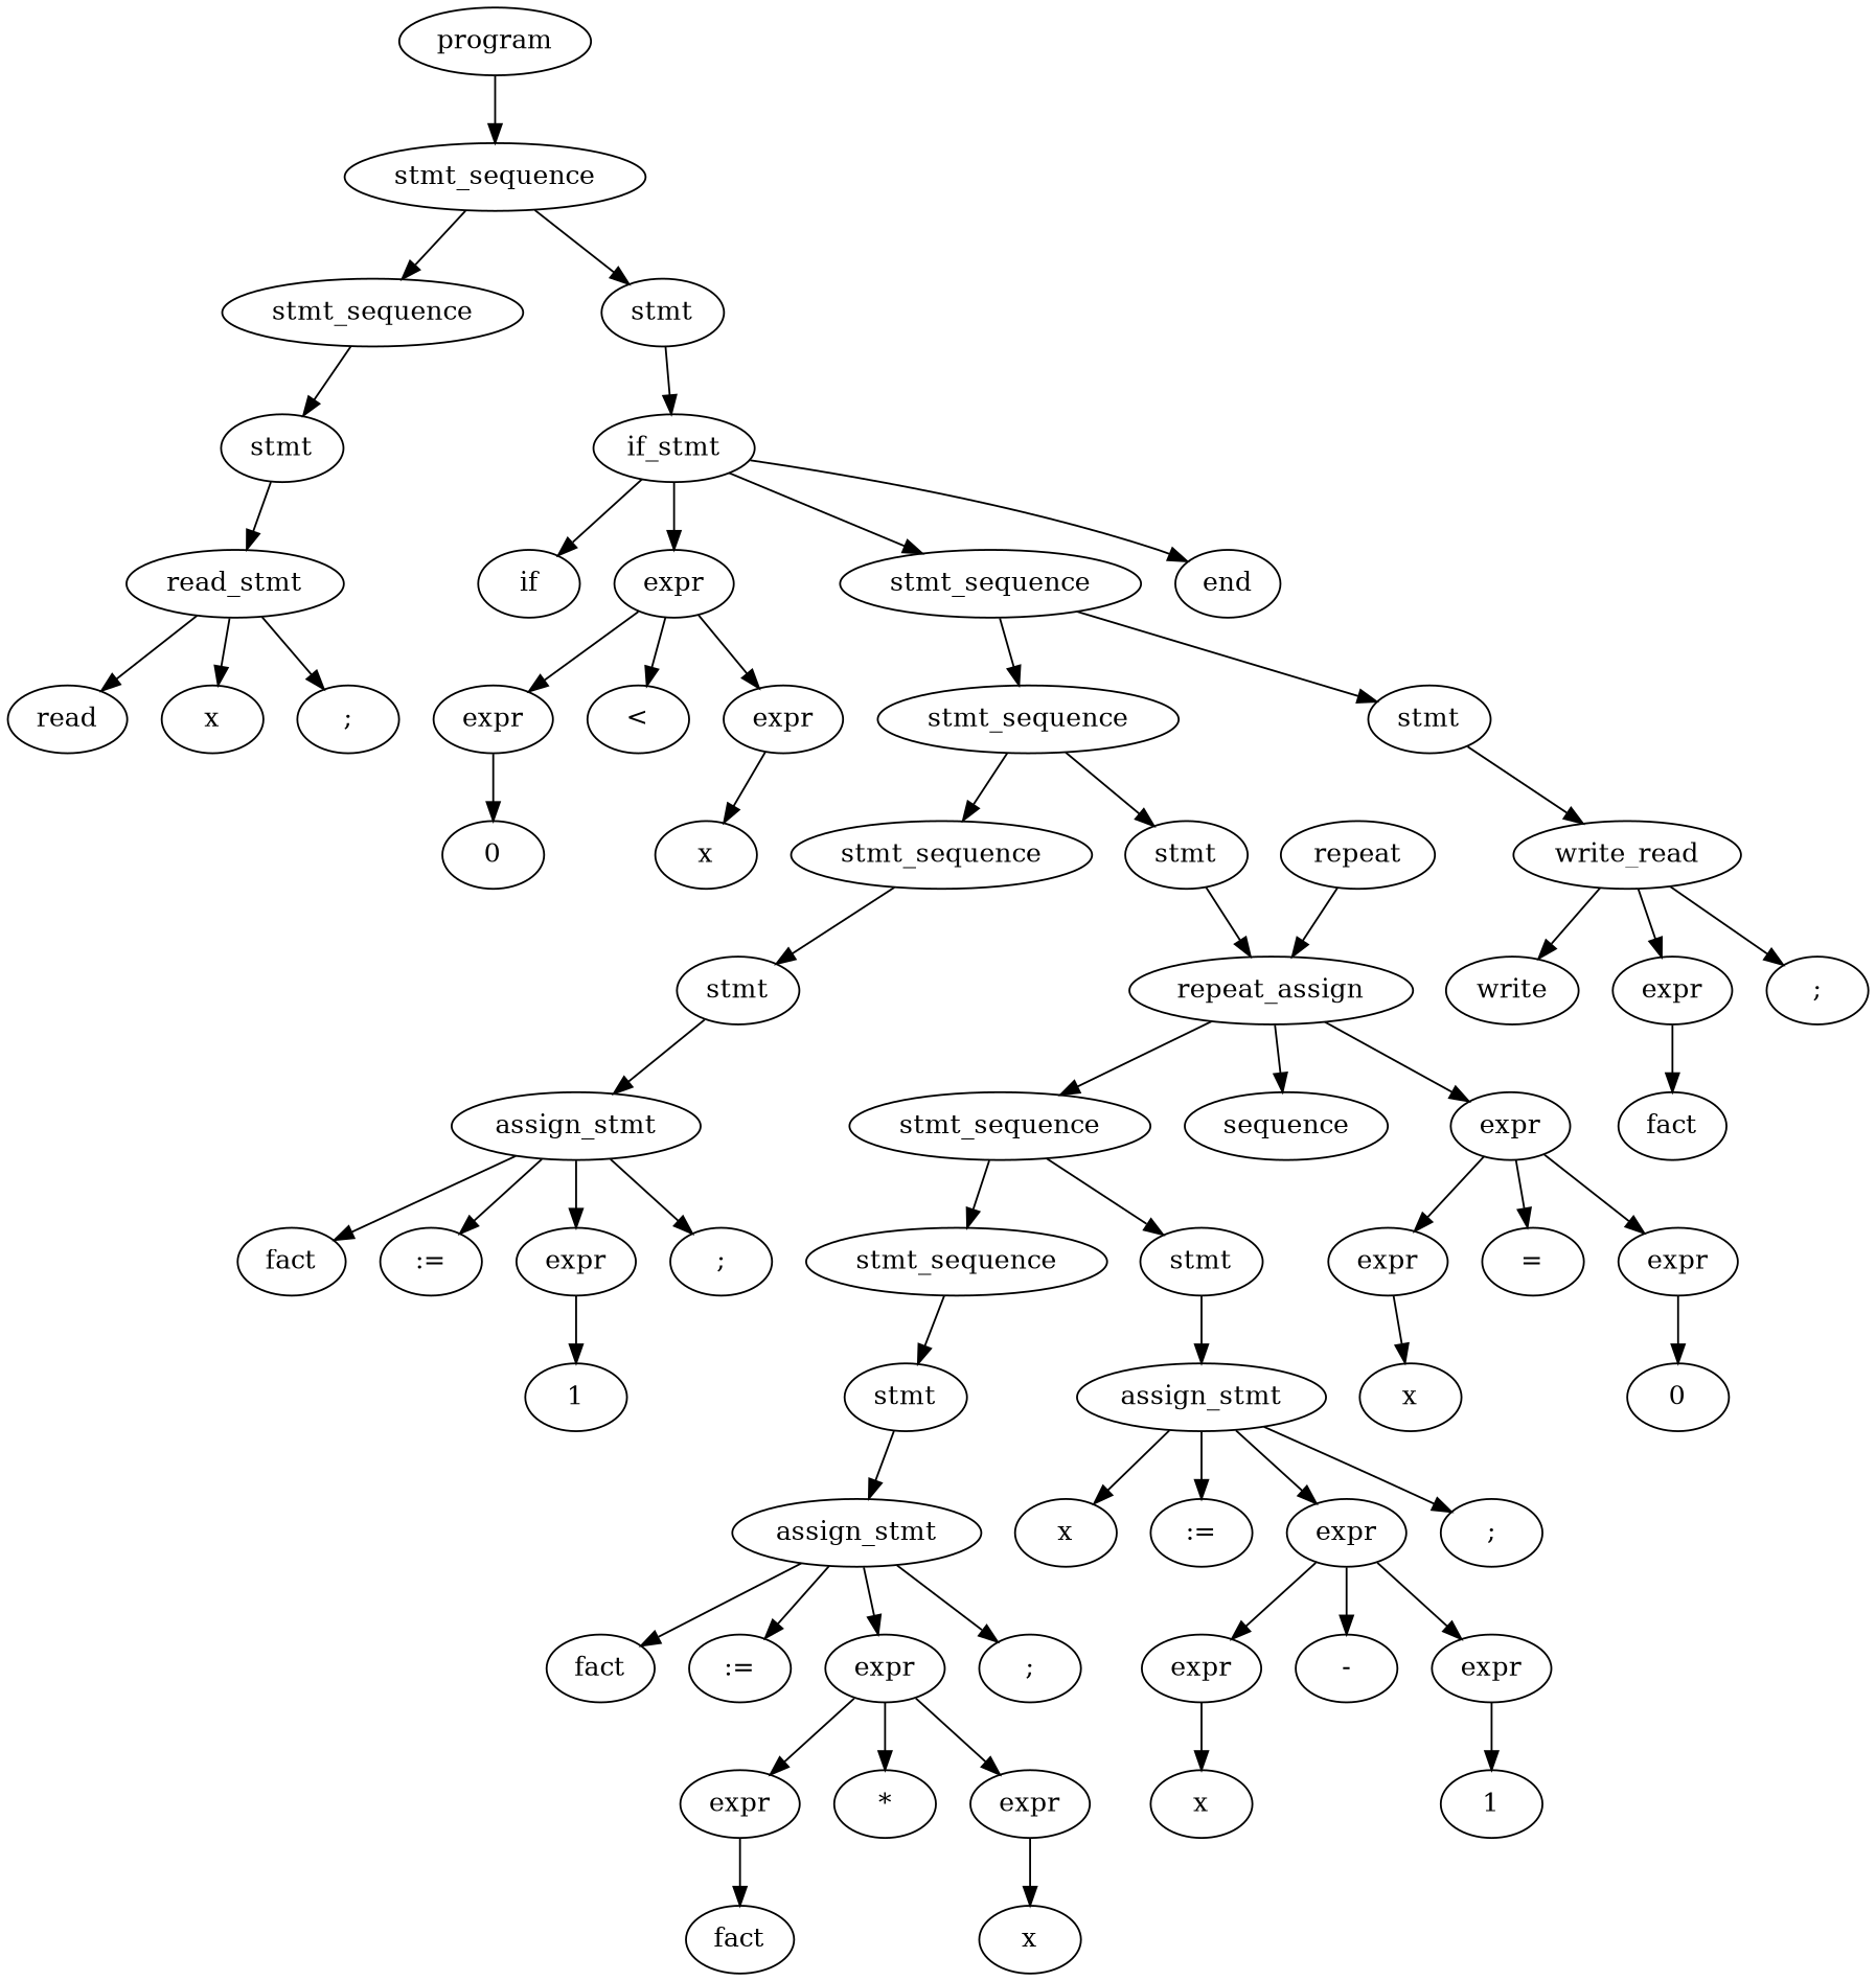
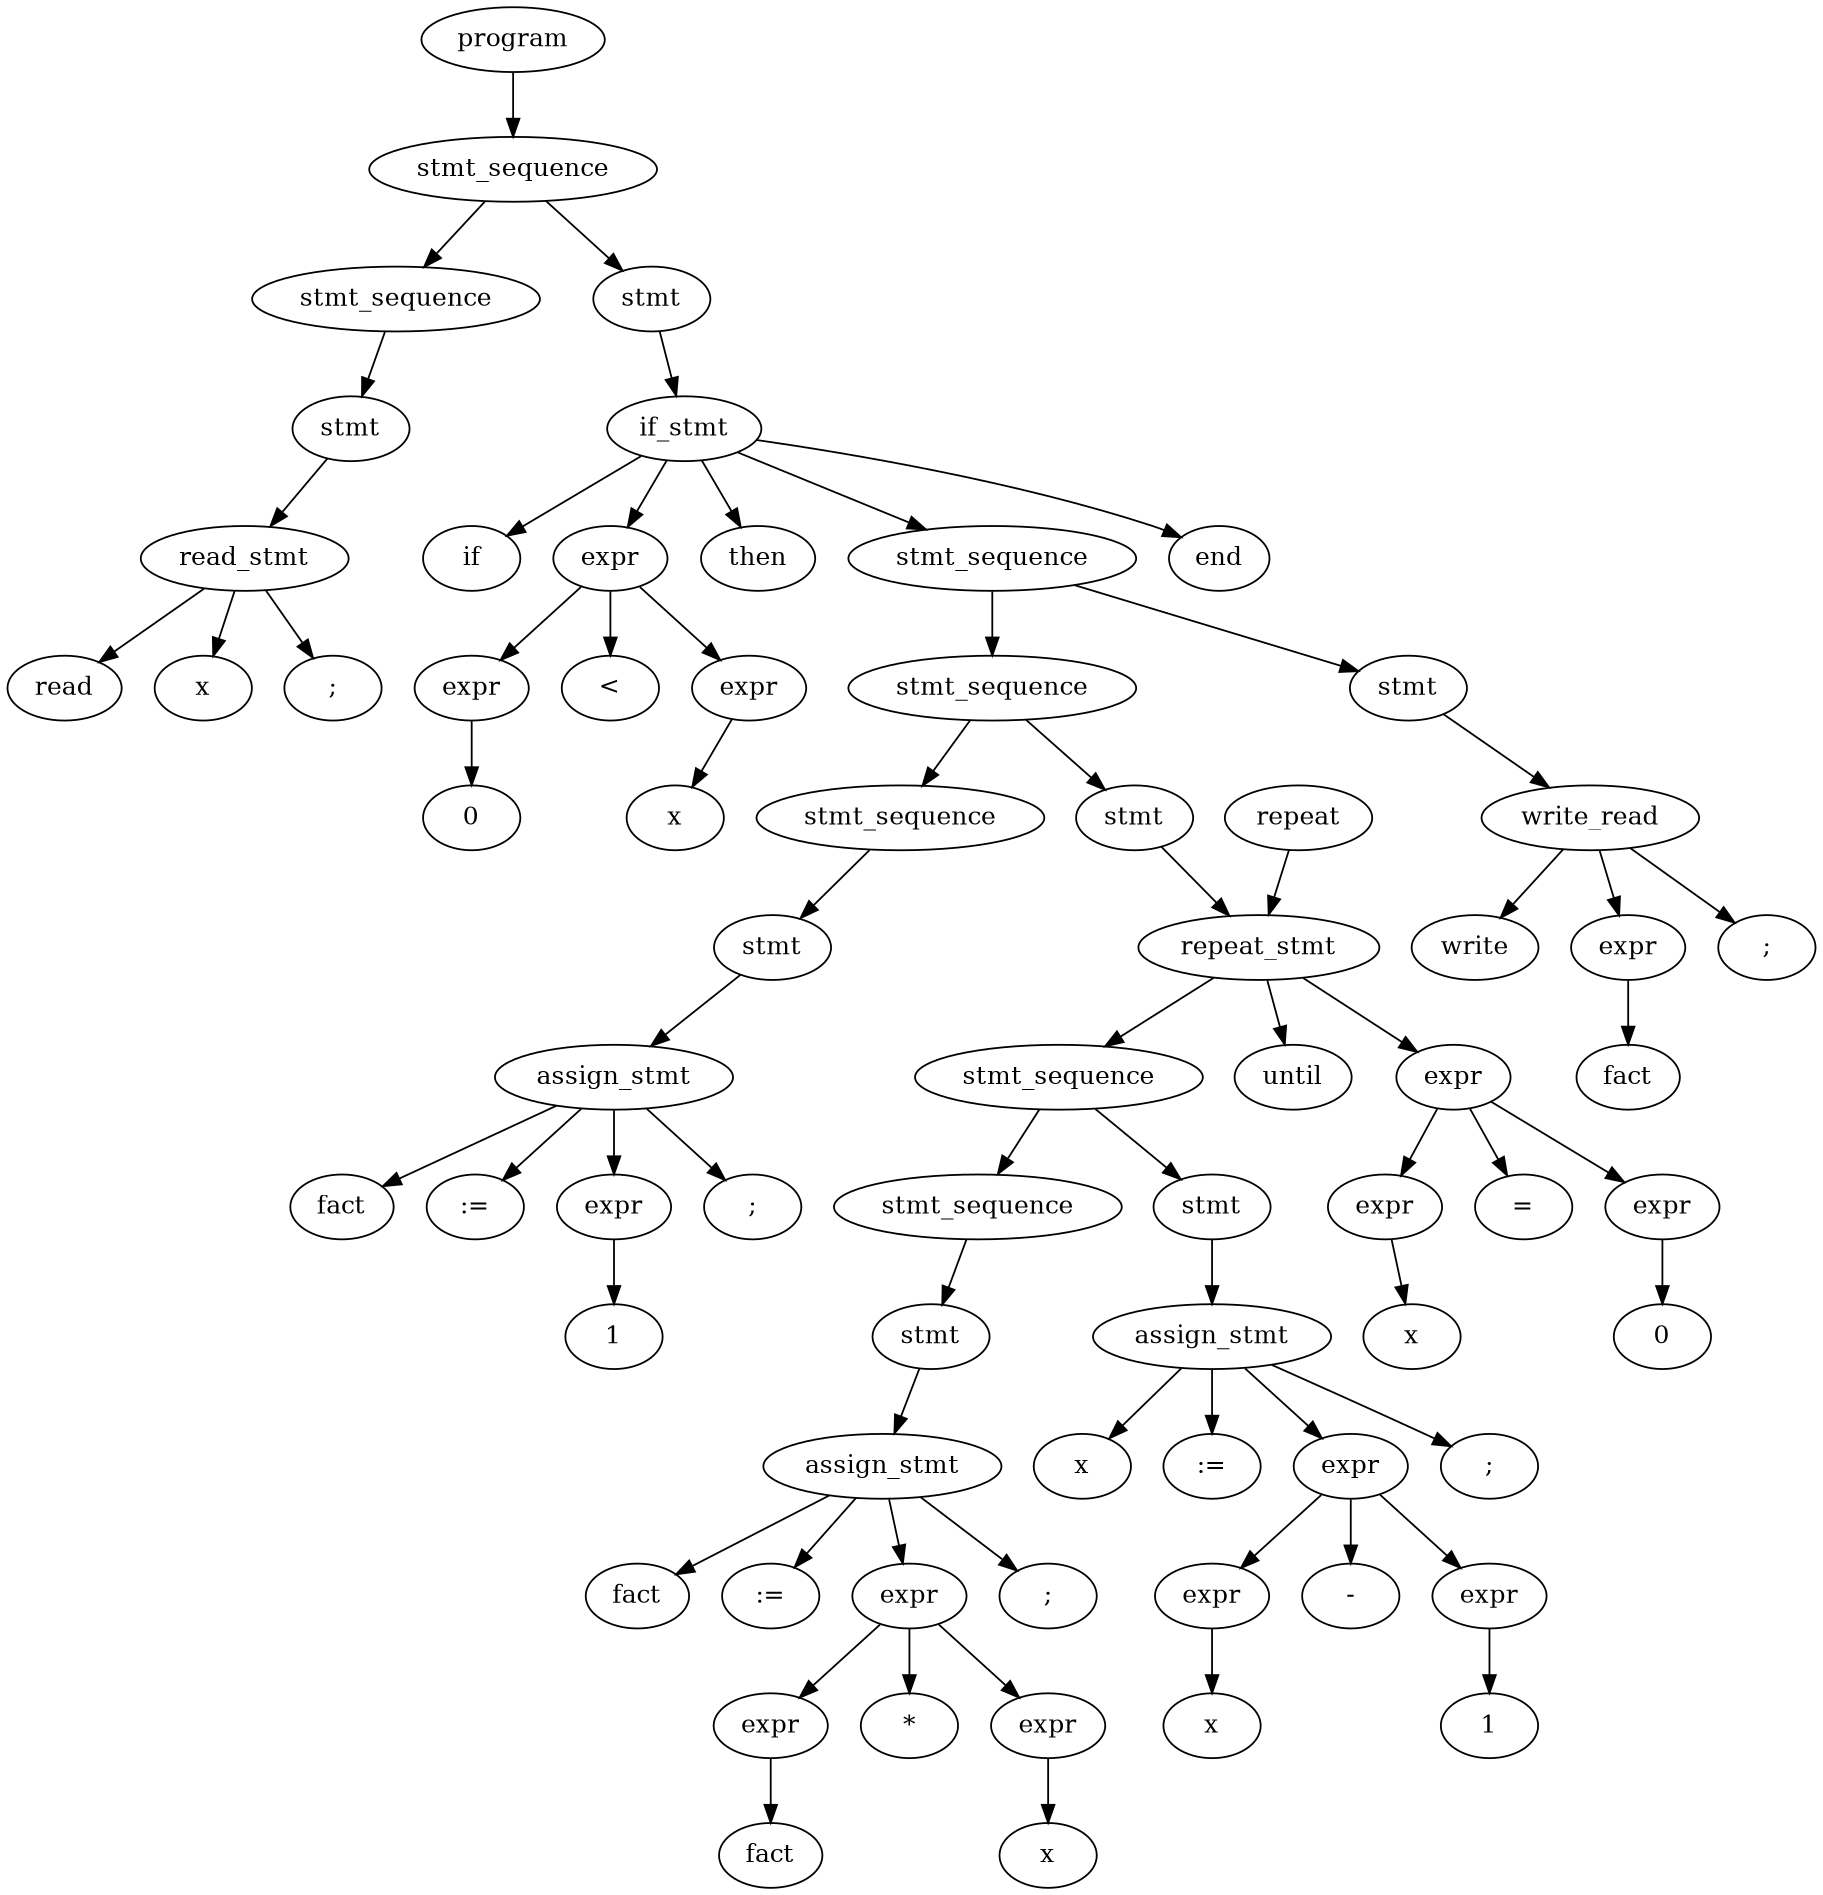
  digraph {
    ordering=out
    n1 [label=program]
    n2 [label=stmt_sequence]
    n3 [label=stmt_sequence]
    n4 [label=stmt]
    n5 [label=stmt]
    n6 [label=if_stmt]
    n7 [label=read_stmt]
    n8 [label=read]
    n9 [label=x]
    n10 [label=";"]
    n11 [label=if]
    n12 [label=expr]
+   n13 [label=then]
    n14 [label=stmt_sequence]
    n15 [label=end]
    n16 [label=expr]
    n17 [label="<"]
    n18 [label=expr]
    n19 [label=stmt_sequence]
    n20 [label=stmt]
    n21 [label=0]
    n22 [label=x]
    n23 [label=stmt_sequence]
    n24 [label=stmt]
    n25 [label=write_read]
    n26 [label=stmt]
-   n27 [label=repeat_assign]
+   n27 [label=repeat_stmt]
    n28 [label=assign_stmt]
    n29 [label=fact]
    n30 [label=":="]
    n31 [label=expr]
    n32 [label=";"]
    n33 [label=1]
    n34 [label=stmt_sequence]
-   n35 [label=sequence]
+   n35 [label=until]
    n36 [label=expr]
    n37 [label=repeat]
    n38 [label=stmt_sequence]
    n39 [label=stmt]
    n40 [label=expr]
    n41 [label="="]
    n42 [label=expr]
    n43 [label=stmt]
    n44 [label=assign_stmt]
    n45 [label=assign_stmt]
    n46 [label=fact]
    n47 [label=":="]
    n48 [label=expr]
    n49 [label=";"]
    n50 [label=expr]
    n51 [label="*"]
    n52 [label=expr]
    n53 [label=fact]
    n54 [label=x]
    n55 [label=x]
    n56 [label=":="]
    n57 [label=expr]
    n58 [label=";"]
    n59 [label=expr]
    n60 [label="-"]
    n61 [label=expr]
    n62 [label=x]
    n63 [label=1]
    n64 [label=x]
    n65 [label=0]
    n66 [label=write]
    n67 [label=expr]
    n68 [label=";"]
    n69 [label=fact]
    n1 -> n2
    n2 -> n3
    n2 -> n4
    n3 -> n5
    n4 -> n6
    n5 -> n7
    n6 -> n11
    n6 -> n12
+   n6 -> n13
    n6 -> n14
    n6 -> n15
    n7 -> n8
    n7 -> n9
    n7 -> n10
    n12 -> n16
    n12 -> n17
    n12 -> n18
    n14 -> n19
    n14 -> n20
    n16 -> n21
    n18 -> n22
    n19 -> n23
    n19 -> n24
    n20 -> n25
    n23 -> n26
    n24 -> n27
    n25 -> n66
    n25 -> n67
    n25 -> n68
    n26 -> n28
    n27 -> n34
    n27 -> n35
    n27 -> n36
    n28 -> n29
    n28 -> n30
    n28 -> n31
    n28 -> n32
    n31 -> n33
    n34 -> n38
    n34 -> n39
    n36 -> n40
    n36 -> n41
    n36 -> n42
    n37 -> n27
    n38 -> n43
    n39 -> n44
    n40 -> n64
    n42 -> n65
    n43 -> n45
    n44 -> n55
    n44 -> n56
    n44 -> n57
    n44 -> n58
    n45 -> n46
    n45 -> n47
    n45 -> n48
    n45 -> n49
    n48 -> n50
    n48 -> n51
    n48 -> n52
    n50 -> n53
    n52 -> n54
    n57 -> n59
    n57 -> n60
    n57 -> n61
    n59 -> n62
    n61 -> n63
    n67 -> n69
  }
